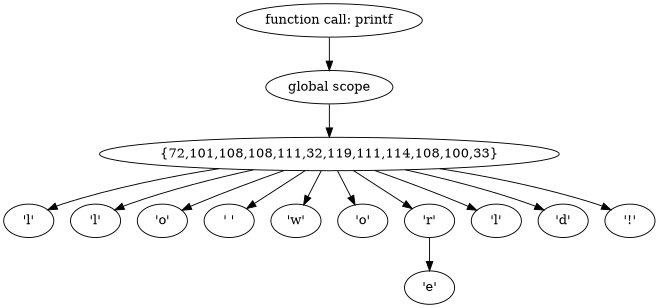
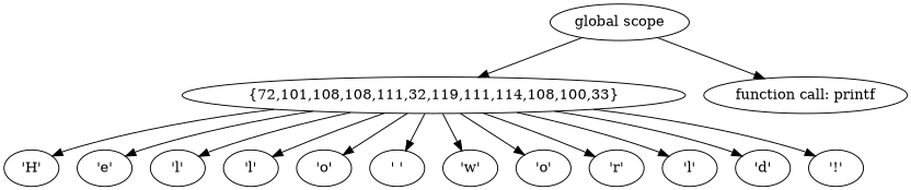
  digraph {
+   n1 [label="'H'"]
    n2 [label="{72,101,108,108,111,32,119,111,114,108,100,33}"]
    n3 [label="'e'"]
    n4 [label="'l'"]
    n5 [label="'l'"]
    n6 [label="'o'"]
    n7 [label="' '"]
    n8 [label="'w'"]
    n9 [label="'o'"]
    n10 [label="'r'"]
    n11 [label="'l'"]
    n12 [label="'d'"]
    n13 [label="'!'"]
    n14 [label="function call: printf"]
    n15 [label="global scope"]
-   n10 -> n3
+   n2 -> n1
+   n2 -> n3
    n2 -> n4
    n2 -> n5
    n2 -> n6
    n2 -> n7
    n2 -> n8
    n2 -> n9
    n2 -> n10
    n2 -> n11
    n2 -> n12
    n2 -> n13
    n15 -> n2
-   n14 -> n15
+   n15 -> n14
  }
